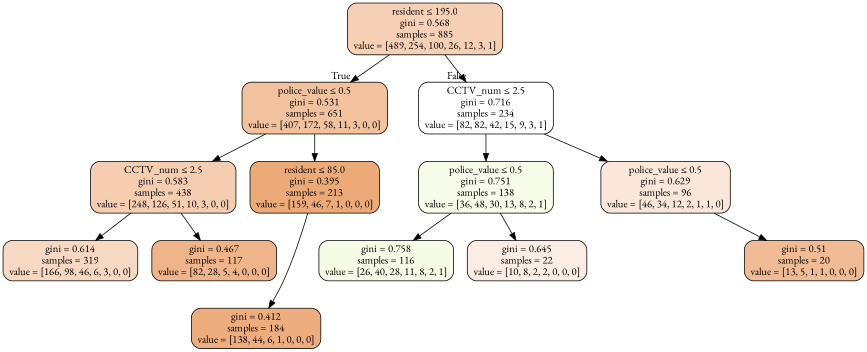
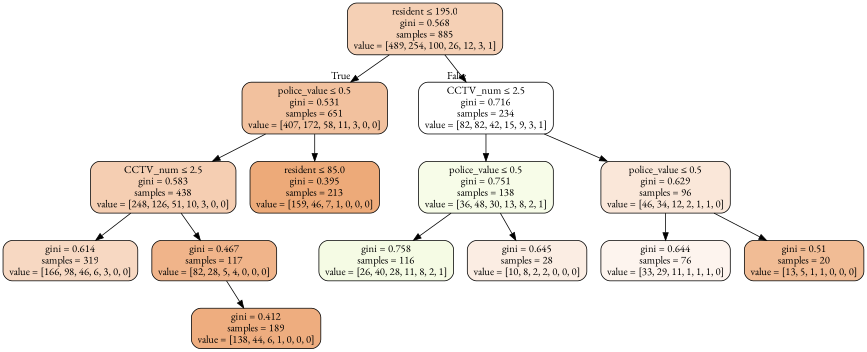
  digraph {
    fontname="EB Garamond"
    node [color=black fontname="EB Garamond" shape=box style="filled, rounded"]
    edge [fontname="EB Garamond"]
    n1 [fillcolor="#f5d0b5" label=<resident &le; 195.0<br/>gini = 0.568<br/>samples = 885<br/>value = [489, 254, 100, 26, 12, 3, 1]>]
    n2 [fillcolor="#f2c19e" label=<police_value &le; 0.5<br/>gini = 0.531<br/>samples = 651<br/>value = [407, 172, 58, 11, 3, 0, 0]>]
    n3 [fillcolor="#ffffff" label=<CCTV_num &le; 2.5<br/>gini = 0.716<br/>samples = 234<br/>value = [82, 82, 42, 15, 9, 3, 1]>]
    n4 [fillcolor="#f5ceb2" label=<CCTV_num &le; 2.5<br/>gini = 0.583<br/>samples = 438<br/>value = [248, 126, 51, 10, 3, 0, 0]>]
    n5 [fillcolor="#edaa79" label=<resident &le; 85.0<br/>gini = 0.395<br/>samples = 213<br/>value = [159, 46, 7, 1, 0, 0, 0]>]
    n6 [fillcolor="#f7fce8" label=<police_value &le; 0.5<br/>gini = 0.751<br/>samples = 138<br/>value = [36, 48, 30, 13, 8, 2, 1]>]
    n7 [fillcolor="#fae7d9" label=<police_value &le; 0.5<br/>gini = 0.629<br/>samples = 96<br/>value = [46, 34, 12, 2, 1, 1, 0]>]
    n8 [fillcolor="#f7d8c2" label=<gini = 0.614<br/>samples = 319<br/>value = [166, 98, 46, 6, 3, 0, 0]>]
    n9 [fillcolor="#f0b48a" label=<gini = 0.467<br/>samples = 117<br/>value = [82, 28, 5, 4, 0, 0, 0]>]
-   n10 [fillcolor="#eead7f" label=<gini = 0.412<br/>samples = 184<br/>value = [138, 44, 6, 1, 0, 0, 0]>]
+   n10 [fillcolor="#eead7f" label=<gini = 0.412<br/>samples = 189<br/>value = [138, 44, 6, 1, 0, 0, 0]>]
    n11 [fillcolor="#f5fbe4" label=<gini = 0.758<br/>samples = 116<br/>value = [26, 40, 28, 11, 8, 2, 1]>]
-   n12 [fillcolor="#fbede3" label=<gini = 0.645<br/>samples = 22<br/>value = [10, 8, 2, 2, 0, 0, 0]>]
+   n12 [fillcolor="#fbede3" label=<gini = 0.645<br/>samples = 28<br/>value = [10, 8, 2, 2, 0, 0, 0]>]
+   n13 [fillcolor="#fdf4ee" label=<gini = 0.644<br/>samples = 76<br/>value = [33, 29, 11, 1, 1, 1, 0]>]
    n14 [fillcolor="#f1bc95" label=<gini = 0.51<br/>samples = 20<br/>value = [13, 5, 1, 1, 0, 0, 0]>]
    n1 -> n2 [headlabel=True labelangle=45 labeldistance=2.5]
    n1 -> n3 [headlabel=False labelangle=-45 labeldistance=2.5]
    n2 -> n4
    n2 -> n5
    n3 -> n6
    n3 -> n7
    n4 -> n8
    n4 -> n9
-   n5 -> n10
+   n9 -> n10
    n6 -> n11
    n6 -> n12
+   n7 -> n13
    n7 -> n14
  }
